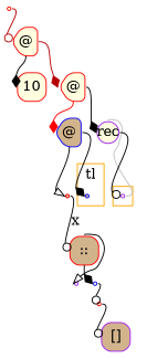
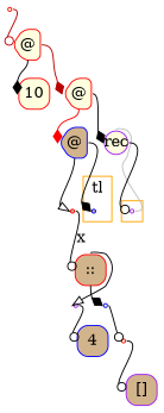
  digraph {
    labeldistance=0
    nodesep=.175
    rankdir=TB
    ranksep=.175
    node [color=red fixedsize=true orientation=90 shape=point style="rounded,filled" fillcolor=lightyellow]
    edge [arrowhead=odot arrowtail=none headport=w tailport=e]
    ndcluster_nd395 [color=purple style=filled]
    ndcluster_nd338 [color=blue style=filled fillcolor=tan]
    nd1 [style=filled orientation=""]
    n4 [height=.4 label="@" shape=house width=.4]
+   n5 [color=blue height=.4 label=4 shape=square width=.4 fillcolor=tan]
    n6 [color=purple height=.4 label="[]" shape=square width=.4 fillcolor=tan]
    n7 [height=.4 label="::" shape=square width=.4 fillcolor=tan]
    n8 [label=" " color=purple]
    n9 [label=" " color=blue]
    n10 [color=purple height=.3 label=rec shape=circle width=.3 orientation=""]
    n11 [height=.4 label="@" shape=house width=.4]
    n12 [height=.4 label=10 shape=square width=.4]
    n13 [color=blue height=.4 label="@" shape=house width=.4 fillcolor=tan]
    n14 [label=" " fillcolor=tan]
    n15 [label=" "]
    subgraph cluster_1 {
      color=orange
      style=fill
      ndcluster_nd395
    }
    subgraph cluster_2 {
      color=orange
      label=tl
      style=fill
      ndcluster_nd338
    }
    nd1 -> n4 [color="#b70000"]
    n4 -> n11 [arrowhead=diamond color="#b70000"]
    n4 -> n12 [arrowhead=diamond tailport=s]
    n7 -> n8 [arrowhead=onormal tailport=n]
    n7 -> n9 [arrowhead=diamond tailport=s]
+   n8 -> n5
    n9 -> n15
    n10 -> ndcluster_nd395 [arrowhead=none color=grey dir=back headport=e tailport=n]
    n10 -> ndcluster_nd395
    n11 -> n10 [arrowhead=diamond color=black]
    n11 -> n13 [arrowhead=diamond color=red tailport=s]
    n13 -> ndcluster_nd338 [arrowhead=diamond]
    n13 -> n14 [arrowhead=onormal tailport=s]
    n14 -> n7 [label=x]
    n15 -> n6
  }
